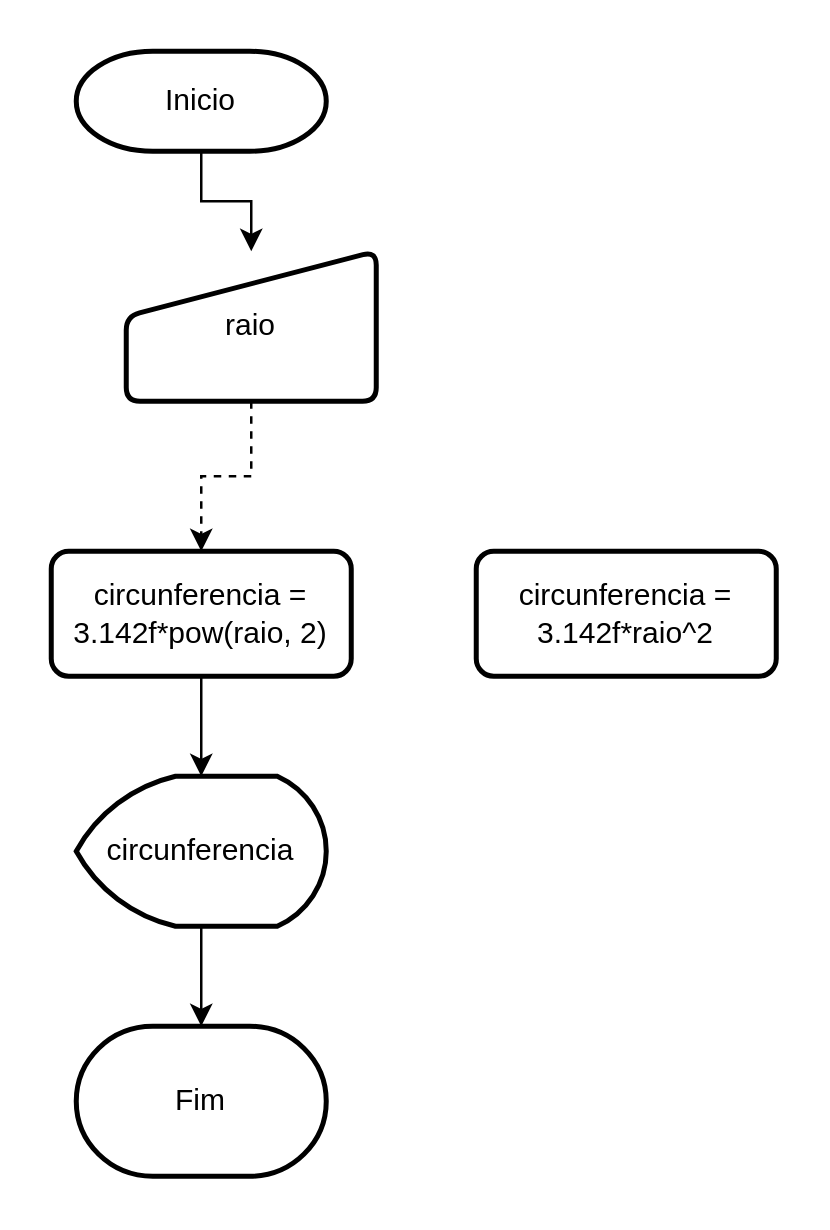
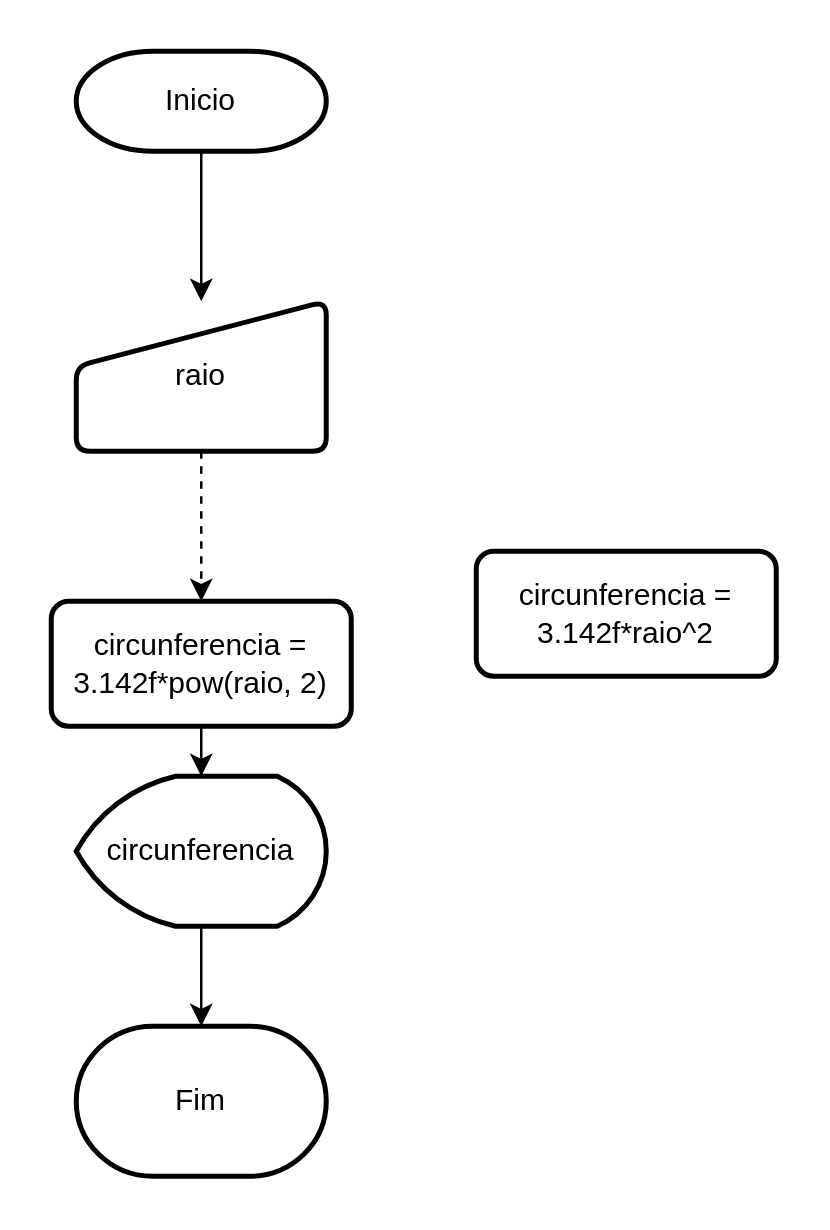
  <mxCell id="0" />
  <mxCell id="1" parent="0" />
  <mxCell id="2" style="edgeStyle=orthogonalEdgeStyle;rounded=0;orthogonalLoop=1;jettySize=auto;html=1;" edge="1" parent="1" source="3" target="7"><mxGeometry relative="1" as="geometry" /></mxCell>
  <mxCell id="3" value="Inicio" style="strokeWidth=2;html=1;shape=mxgraph.flowchart.terminator;whiteSpace=wrap;" vertex="1" parent="1"><mxGeometry x="30" y="20" width="100" height="40" as="geometry" /></mxCell>
  <mxCell id="4" style="edgeStyle=orthogonalEdgeStyle;rounded=0;orthogonalLoop=1;jettySize=auto;html=1;" edge="1" parent="1" source="5" target="10"><mxGeometry relative="1" as="geometry" /></mxCell>
- <mxCell id="5" value="circunferencia = 3.142f*pow(raio, 2)" style="rounded=1;whiteSpace=wrap;html=1;absoluteArcSize=1;arcSize=14;strokeWidth=2;" vertex="1" parent="1"><mxGeometry x="20" y="220" width="120" height="50" as="geometry" /></mxCell>
+ <mxCell id="5" value="circunferencia = 3.142f*pow(raio, 2)" style="rounded=1;whiteSpace=wrap;html=1;absoluteArcSize=1;arcSize=14;strokeWidth=2;" vertex="1" parent="1"><mxGeometry x="20" y="240" width="120" height="50" as="geometry" /></mxCell>
  <mxCell id="6" style="edgeStyle=orthogonalEdgeStyle;rounded=0;orthogonalLoop=1;jettySize=auto;html=1;dashed=1;" edge="1" parent="1" source="7" target="5"><mxGeometry relative="1" as="geometry" /></mxCell>
- <mxCell id="7" value="raio" style="html=1;strokeWidth=2;shape=manualInput;whiteSpace=wrap;rounded=1;size=26;arcSize=11;" vertex="1" parent="1"><mxGeometry x="50" y="100" width="100" height="60" as="geometry" /></mxCell>
+ <mxCell id="7" value="raio" style="html=1;strokeWidth=2;shape=manualInput;whiteSpace=wrap;rounded=1;size=26;arcSize=11;" vertex="1" parent="1"><mxGeometry x="30" y="120" width="100" height="60" as="geometry" /></mxCell>
  <mxCell id="8" value="circunferencia = 3.142f*raio^2" style="rounded=1;whiteSpace=wrap;html=1;absoluteArcSize=1;arcSize=14;strokeWidth=2;" vertex="1" parent="1"><mxGeometry x="190" y="220" width="120" height="50" as="geometry" /></mxCell>
  <mxCell id="9" style="edgeStyle=orthogonalEdgeStyle;rounded=0;orthogonalLoop=1;jettySize=auto;html=1;" edge="1" parent="1" source="10" target="11"><mxGeometry relative="1" as="geometry" /></mxCell>
  <mxCell id="10" value="circunferencia" style="strokeWidth=2;html=1;shape=mxgraph.flowchart.display;whiteSpace=wrap;" vertex="1" parent="1"><mxGeometry x="30" y="310" width="100" height="60" as="geometry" /></mxCell>
  <mxCell id="11" value="Fim" style="strokeWidth=2;html=1;shape=mxgraph.flowchart.terminator;whiteSpace=wrap;" vertex="1" parent="1"><mxGeometry x="30" y="410" width="100" height="60" as="geometry" /></mxCell>
